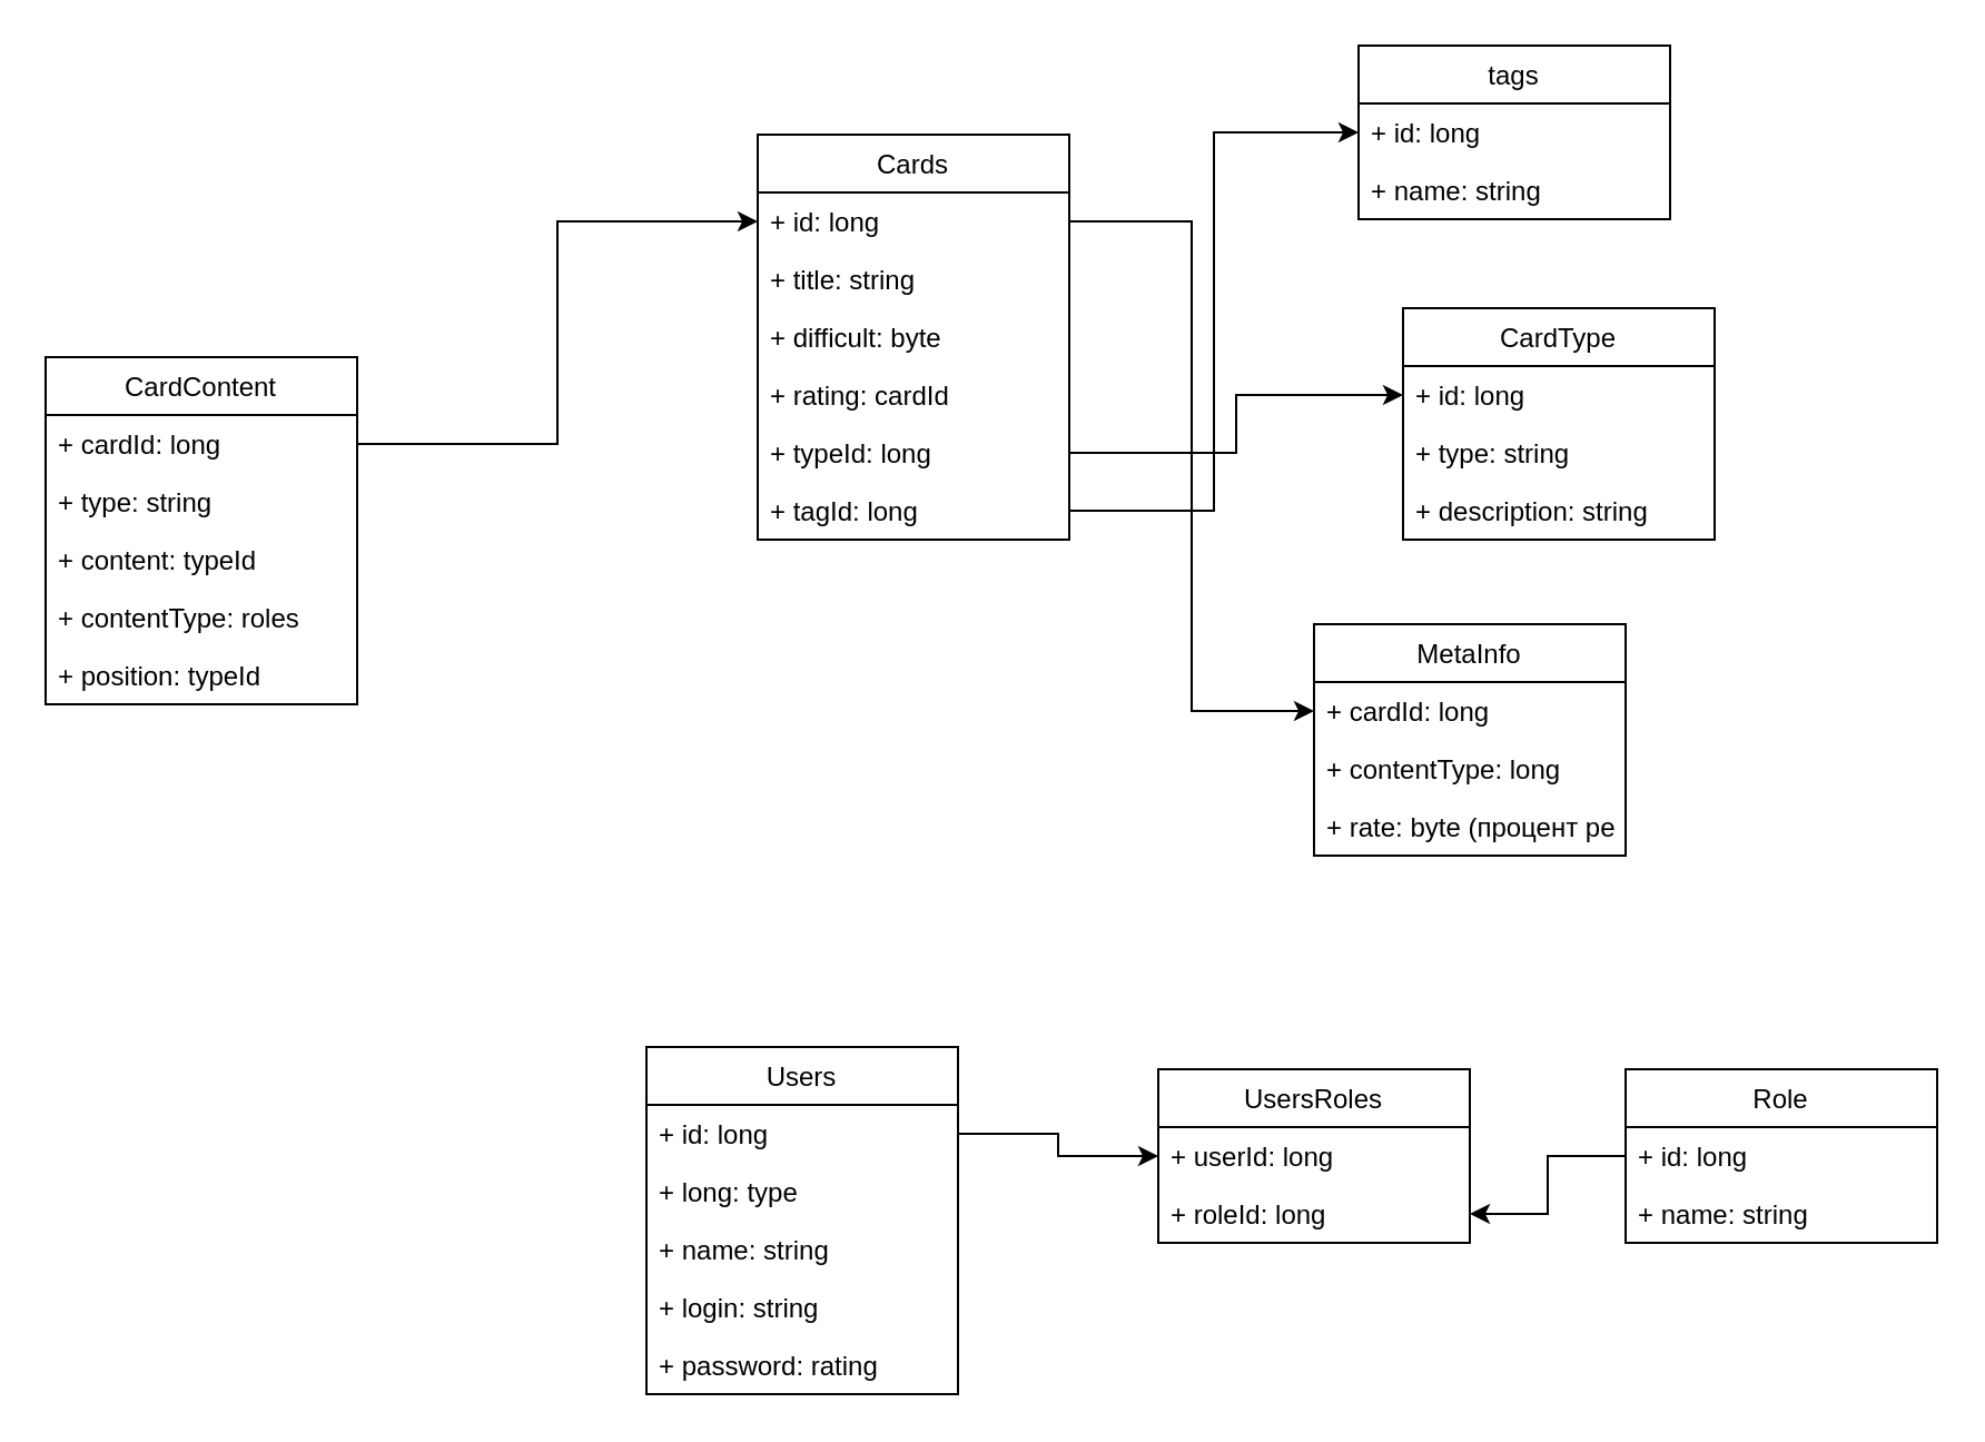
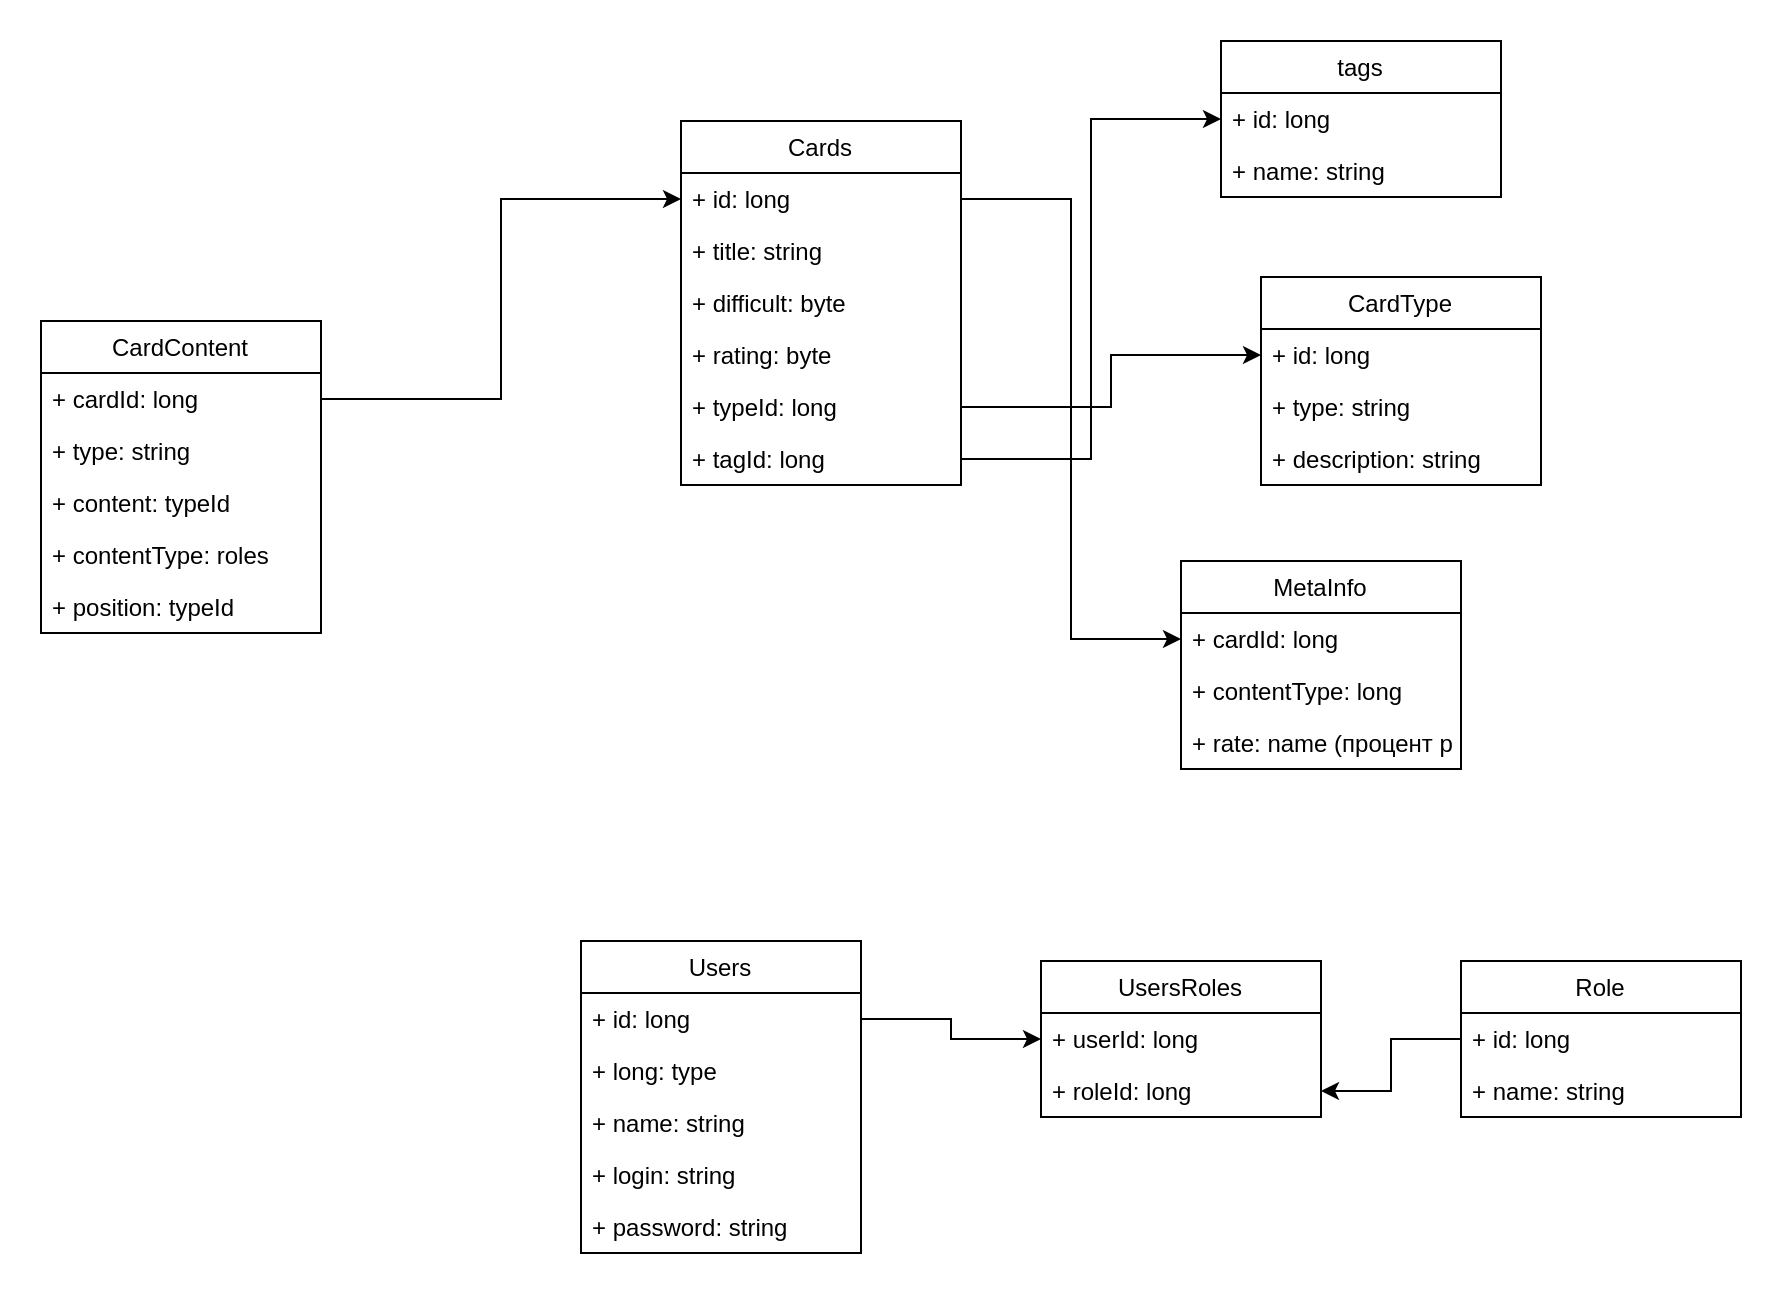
  <mxCell id="0" />
  <mxCell id="1" parent="0" />
  <mxCell id="2" value="Cards" style="swimlane;fontStyle=0;childLayout=stackLayout;horizontal=1;startSize=26;fillColor=none;horizontalStack=0;resizeParent=1;resizeParentMax=0;resizeLast=0;collapsible=1;marginBottom=0;" vertex="1" parent="1"><mxGeometry x="340" y="60" width="140" height="182" as="geometry" /></mxCell>
  <mxCell id="3" value="+ id: long" style="text;strokeColor=none;fillColor=none;align=left;verticalAlign=top;spacingLeft=4;spacingRight=4;overflow=hidden;rotatable=0;points=[[0,0.5],[1,0.5]];portConstraint=eastwest;" vertex="1" parent="2"><mxGeometry y="26" width="140" height="26" as="geometry" /></mxCell>
  <mxCell id="4" value="+ title: string" style="text;strokeColor=none;fillColor=none;align=left;verticalAlign=top;spacingLeft=4;spacingRight=4;overflow=hidden;rotatable=0;points=[[0,0.5],[1,0.5]];portConstraint=eastwest;" vertex="1" parent="2"><mxGeometry y="52" width="140" height="26" as="geometry" /></mxCell>
  <mxCell id="5" value="+ difficult: byte" style="text;strokeColor=none;fillColor=none;align=left;verticalAlign=top;spacingLeft=4;spacingRight=4;overflow=hidden;rotatable=0;points=[[0,0.5],[1,0.5]];portConstraint=eastwest;" vertex="1" parent="2"><mxGeometry y="78" width="140" height="26" as="geometry" /></mxCell>
- <mxCell id="6" value="+ rating: cardId" style="text;strokeColor=none;fillColor=none;align=left;verticalAlign=top;spacingLeft=4;spacingRight=4;overflow=hidden;rotatable=0;points=[[0,0.5],[1,0.5]];portConstraint=eastwest;" vertex="1" parent="2"><mxGeometry y="104" width="140" height="26" as="geometry" /></mxCell>
+ <mxCell id="6" value="+ rating: byte" style="text;strokeColor=none;fillColor=none;align=left;verticalAlign=top;spacingLeft=4;spacingRight=4;overflow=hidden;rotatable=0;points=[[0,0.5],[1,0.5]];portConstraint=eastwest;" vertex="1" parent="2"><mxGeometry y="104" width="140" height="26" as="geometry" /></mxCell>
  <mxCell id="7" value="+ typeId: long" style="text;strokeColor=none;fillColor=none;align=left;verticalAlign=top;spacingLeft=4;spacingRight=4;overflow=hidden;rotatable=0;points=[[0,0.5],[1,0.5]];portConstraint=eastwest;" vertex="1" parent="2"><mxGeometry y="130" width="140" height="26" as="geometry" /></mxCell>
  <mxCell id="8" value="+ tagId: long" style="text;strokeColor=none;fillColor=none;align=left;verticalAlign=top;spacingLeft=4;spacingRight=4;overflow=hidden;rotatable=0;points=[[0,0.5],[1,0.5]];portConstraint=eastwest;" vertex="1" parent="2"><mxGeometry y="156" width="140" height="26" as="geometry" /></mxCell>
  <mxCell id="9" value="tags" style="swimlane;fontStyle=0;childLayout=stackLayout;horizontal=1;startSize=26;fillColor=none;horizontalStack=0;resizeParent=1;resizeParentMax=0;resizeLast=0;collapsible=1;marginBottom=0;" vertex="1" parent="1"><mxGeometry x="610" y="20" width="140" height="78" as="geometry" /></mxCell>
  <mxCell id="10" value="+ id: long&#10;" style="text;strokeColor=none;fillColor=none;align=left;verticalAlign=top;spacingLeft=4;spacingRight=4;overflow=hidden;rotatable=0;points=[[0,0.5],[1,0.5]];portConstraint=eastwest;" vertex="1" parent="9"><mxGeometry y="26" width="140" height="26" as="geometry" /></mxCell>
  <mxCell id="11" value="+ name: string" style="text;strokeColor=none;fillColor=none;align=left;verticalAlign=top;spacingLeft=4;spacingRight=4;overflow=hidden;rotatable=0;points=[[0,0.5],[1,0.5]];portConstraint=eastwest;" vertex="1" parent="9"><mxGeometry y="52" width="140" height="26" as="geometry" /></mxCell>
  <mxCell id="12" style="edgeStyle=orthogonalEdgeStyle;rounded=0;orthogonalLoop=1;jettySize=auto;html=1;entryX=0;entryY=0.5;entryDx=0;entryDy=0;" edge="1" parent="1" source="8" target="10"><mxGeometry relative="1" as="geometry" /></mxCell>
  <mxCell id="13" value="CardType" style="swimlane;fontStyle=0;childLayout=stackLayout;horizontal=1;startSize=26;fillColor=none;horizontalStack=0;resizeParent=1;resizeParentMax=0;resizeLast=0;collapsible=1;marginBottom=0;" vertex="1" parent="1"><mxGeometry x="630" y="138" width="140" height="104" as="geometry" /></mxCell>
  <mxCell id="14" value="+ id: long" style="text;strokeColor=none;fillColor=none;align=left;verticalAlign=top;spacingLeft=4;spacingRight=4;overflow=hidden;rotatable=0;points=[[0,0.5],[1,0.5]];portConstraint=eastwest;" vertex="1" parent="13"><mxGeometry y="26" width="140" height="26" as="geometry" /></mxCell>
  <mxCell id="15" value="+ type: string" style="text;strokeColor=none;fillColor=none;align=left;verticalAlign=top;spacingLeft=4;spacingRight=4;overflow=hidden;rotatable=0;points=[[0,0.5],[1,0.5]];portConstraint=eastwest;" vertex="1" parent="13"><mxGeometry y="52" width="140" height="26" as="geometry" /></mxCell>
  <mxCell id="16" value="+ description: string" style="text;strokeColor=none;fillColor=none;align=left;verticalAlign=top;spacingLeft=4;spacingRight=4;overflow=hidden;rotatable=0;points=[[0,0.5],[1,0.5]];portConstraint=eastwest;" vertex="1" parent="13"><mxGeometry y="78" width="140" height="26" as="geometry" /></mxCell>
  <mxCell id="17" style="edgeStyle=orthogonalEdgeStyle;rounded=0;orthogonalLoop=1;jettySize=auto;html=1;" edge="1" parent="1" source="7" target="14"><mxGeometry relative="1" as="geometry" /></mxCell>
  <mxCell id="18" value="MetaInfo" style="swimlane;fontStyle=0;childLayout=stackLayout;horizontal=1;startSize=26;fillColor=none;horizontalStack=0;resizeParent=1;resizeParentMax=0;resizeLast=0;collapsible=1;marginBottom=0;" vertex="1" parent="1"><mxGeometry x="590" y="280" width="140" height="104" as="geometry" /></mxCell>
  <mxCell id="19" value="+ cardId: long" style="text;strokeColor=none;fillColor=none;align=left;verticalAlign=top;spacingLeft=4;spacingRight=4;overflow=hidden;rotatable=0;points=[[0,0.5],[1,0.5]];portConstraint=eastwest;" vertex="1" parent="18"><mxGeometry y="26" width="140" height="26" as="geometry" /></mxCell>
  <mxCell id="20" value="+ contentType: long" style="text;strokeColor=none;fillColor=none;align=left;verticalAlign=top;spacingLeft=4;spacingRight=4;overflow=hidden;rotatable=0;points=[[0,0.5],[1,0.5]];portConstraint=eastwest;" vertex="1" parent="18"><mxGeometry y="52" width="140" height="26" as="geometry" /></mxCell>
- <mxCell id="21" value="+ rate: byte (процент решивших)" style="text;strokeColor=none;fillColor=none;align=left;verticalAlign=top;spacingLeft=4;spacingRight=4;overflow=hidden;rotatable=0;points=[[0,0.5],[1,0.5]];portConstraint=eastwest;" vertex="1" parent="18"><mxGeometry y="78" width="140" height="26" as="geometry" /></mxCell>
+ <mxCell id="21" value="+ rate: name (процент решивших)" style="text;strokeColor=none;fillColor=none;align=left;verticalAlign=top;spacingLeft=4;spacingRight=4;overflow=hidden;rotatable=0;points=[[0,0.5],[1,0.5]];portConstraint=eastwest;" vertex="1" parent="18"><mxGeometry y="78" width="140" height="26" as="geometry" /></mxCell>
  <mxCell id="22" style="edgeStyle=orthogonalEdgeStyle;rounded=0;orthogonalLoop=1;jettySize=auto;html=1;" edge="1" parent="1" source="3" target="19"><mxGeometry relative="1" as="geometry" /></mxCell>
  <mxCell id="23" value="CardContent" style="swimlane;fontStyle=0;childLayout=stackLayout;horizontal=1;startSize=26;fillColor=none;horizontalStack=0;resizeParent=1;resizeParentMax=0;resizeLast=0;collapsible=1;marginBottom=0;" vertex="1" parent="1"><mxGeometry x="20" y="160" width="140" height="156" as="geometry" /></mxCell>
  <mxCell id="24" value="+ cardId: long" style="text;strokeColor=none;fillColor=none;align=left;verticalAlign=top;spacingLeft=4;spacingRight=4;overflow=hidden;rotatable=0;points=[[0,0.5],[1,0.5]];portConstraint=eastwest;" vertex="1" parent="23"><mxGeometry y="26" width="140" height="26" as="geometry" /></mxCell>
  <mxCell id="25" value="+ type: string" style="text;strokeColor=none;fillColor=none;align=left;verticalAlign=top;spacingLeft=4;spacingRight=4;overflow=hidden;rotatable=0;points=[[0,0.5],[1,0.5]];portConstraint=eastwest;" vertex="1" parent="23"><mxGeometry y="52" width="140" height="26" as="geometry" /></mxCell>
  <mxCell id="26" value="+ content: typeId" style="text;strokeColor=none;fillColor=none;align=left;verticalAlign=top;spacingLeft=4;spacingRight=4;overflow=hidden;rotatable=0;points=[[0,0.5],[1,0.5]];portConstraint=eastwest;" vertex="1" parent="23"><mxGeometry y="78" width="140" height="26" as="geometry" /></mxCell>
  <mxCell id="27" value="+ contentType: roles" style="text;strokeColor=none;fillColor=none;align=left;verticalAlign=top;spacingLeft=4;spacingRight=4;overflow=hidden;rotatable=0;points=[[0,0.5],[1,0.5]];portConstraint=eastwest;" vertex="1" parent="23"><mxGeometry y="104" width="140" height="26" as="geometry" /></mxCell>
  <mxCell id="28" value="+ position: typeId" style="text;strokeColor=none;fillColor=none;align=left;verticalAlign=top;spacingLeft=4;spacingRight=4;overflow=hidden;rotatable=0;points=[[0,0.5],[1,0.5]];portConstraint=eastwest;" vertex="1" parent="23"><mxGeometry y="130" width="140" height="26" as="geometry" /></mxCell>
  <mxCell id="29" style="edgeStyle=orthogonalEdgeStyle;rounded=0;orthogonalLoop=1;jettySize=auto;html=1;" edge="1" parent="1" source="24" target="3"><mxGeometry relative="1" as="geometry" /></mxCell>
  <mxCell id="30" value="Users" style="swimlane;fontStyle=0;childLayout=stackLayout;horizontal=1;startSize=26;fillColor=none;horizontalStack=0;resizeParent=1;resizeParentMax=0;resizeLast=0;collapsible=1;marginBottom=0;" vertex="1" parent="1"><mxGeometry x="290" y="470" width="140" height="156" as="geometry" /></mxCell>
  <mxCell id="31" value="+ id: long" style="text;strokeColor=none;fillColor=none;align=left;verticalAlign=top;spacingLeft=4;spacingRight=4;overflow=hidden;rotatable=0;points=[[0,0.5],[1,0.5]];portConstraint=eastwest;" vertex="1" parent="30"><mxGeometry y="26" width="140" height="26" as="geometry" /></mxCell>
  <mxCell id="32" value="+ long: type" style="text;strokeColor=none;fillColor=none;align=left;verticalAlign=top;spacingLeft=4;spacingRight=4;overflow=hidden;rotatable=0;points=[[0,0.5],[1,0.5]];portConstraint=eastwest;" vertex="1" parent="30"><mxGeometry y="52" width="140" height="26" as="geometry" /></mxCell>
  <mxCell id="33" value="+ name: string" style="text;strokeColor=none;fillColor=none;align=left;verticalAlign=top;spacingLeft=4;spacingRight=4;overflow=hidden;rotatable=0;points=[[0,0.5],[1,0.5]];portConstraint=eastwest;" vertex="1" parent="30"><mxGeometry y="78" width="140" height="26" as="geometry" /></mxCell>
  <mxCell id="34" value="+ login: string" style="text;strokeColor=none;fillColor=none;align=left;verticalAlign=top;spacingLeft=4;spacingRight=4;overflow=hidden;rotatable=0;points=[[0,0.5],[1,0.5]];portConstraint=eastwest;" vertex="1" parent="30"><mxGeometry y="104" width="140" height="26" as="geometry" /></mxCell>
- <mxCell id="35" value="+ password: rating" style="text;strokeColor=none;fillColor=none;align=left;verticalAlign=top;spacingLeft=4;spacingRight=4;overflow=hidden;rotatable=0;points=[[0,0.5],[1,0.5]];portConstraint=eastwest;" vertex="1" parent="30"><mxGeometry y="130" width="140" height="26" as="geometry" /></mxCell>
+ <mxCell id="35" value="+ password: string" style="text;strokeColor=none;fillColor=none;align=left;verticalAlign=top;spacingLeft=4;spacingRight=4;overflow=hidden;rotatable=0;points=[[0,0.5],[1,0.5]];portConstraint=eastwest;" vertex="1" parent="30"><mxGeometry y="130" width="140" height="26" as="geometry" /></mxCell>
  <mxCell id="36" value="Role" style="swimlane;fontStyle=0;childLayout=stackLayout;horizontal=1;startSize=26;fillColor=none;horizontalStack=0;resizeParent=1;resizeParentMax=0;resizeLast=0;collapsible=1;marginBottom=0;" vertex="1" parent="1"><mxGeometry x="730" y="480" width="140" height="78" as="geometry" /></mxCell>
  <mxCell id="37" value="+ id: long" style="text;strokeColor=none;fillColor=none;align=left;verticalAlign=top;spacingLeft=4;spacingRight=4;overflow=hidden;rotatable=0;points=[[0,0.5],[1,0.5]];portConstraint=eastwest;" vertex="1" parent="36"><mxGeometry y="26" width="140" height="26" as="geometry" /></mxCell>
  <mxCell id="38" value="+ name: string" style="text;strokeColor=none;fillColor=none;align=left;verticalAlign=top;spacingLeft=4;spacingRight=4;overflow=hidden;rotatable=0;points=[[0,0.5],[1,0.5]];portConstraint=eastwest;" vertex="1" parent="36"><mxGeometry y="52" width="140" height="26" as="geometry" /></mxCell>
  <mxCell id="39" value="UsersRoles" style="swimlane;fontStyle=0;childLayout=stackLayout;horizontal=1;startSize=26;fillColor=none;horizontalStack=0;resizeParent=1;resizeParentMax=0;resizeLast=0;collapsible=1;marginBottom=0;" vertex="1" parent="1"><mxGeometry x="520" y="480" width="140" height="78" as="geometry" /></mxCell>
  <mxCell id="40" value="+ userId: long&#10;" style="text;strokeColor=none;fillColor=none;align=left;verticalAlign=top;spacingLeft=4;spacingRight=4;overflow=hidden;rotatable=0;points=[[0,0.5],[1,0.5]];portConstraint=eastwest;" vertex="1" parent="39"><mxGeometry y="26" width="140" height="26" as="geometry" /></mxCell>
  <mxCell id="41" value="+ roleId: long" style="text;strokeColor=none;fillColor=none;align=left;verticalAlign=top;spacingLeft=4;spacingRight=4;overflow=hidden;rotatable=0;points=[[0,0.5],[1,0.5]];portConstraint=eastwest;" vertex="1" parent="39"><mxGeometry y="52" width="140" height="26" as="geometry" /></mxCell>
  <mxCell id="42" style="edgeStyle=orthogonalEdgeStyle;rounded=0;orthogonalLoop=1;jettySize=auto;html=1;" edge="1" parent="1" source="31" target="40"><mxGeometry relative="1" as="geometry" /></mxCell>
  <mxCell id="43" style="edgeStyle=orthogonalEdgeStyle;rounded=0;orthogonalLoop=1;jettySize=auto;html=1;" edge="1" parent="1" source="37" target="41"><mxGeometry relative="1" as="geometry" /></mxCell>
